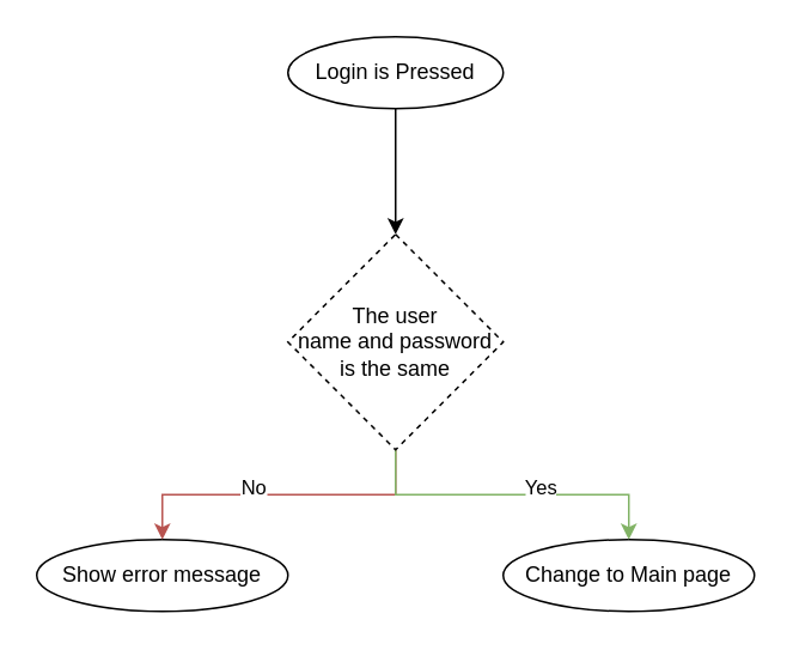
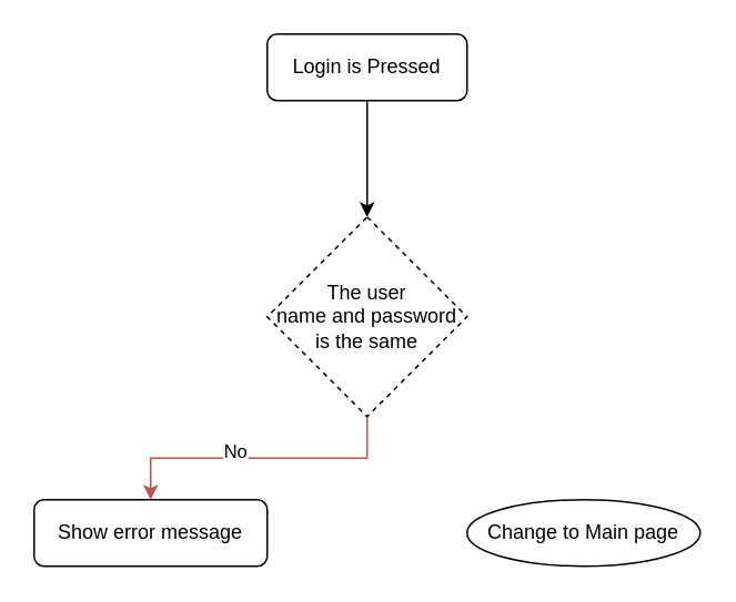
  <mxCell id="0" />
  <mxCell id="1" parent="0" />
  <mxCell id="2" style="edgeStyle=orthogonalEdgeStyle;rounded=0;orthogonalLoop=1;jettySize=auto;html=1;" edge="1" parent="1" source="3" target="10"><mxGeometry relative="1" as="geometry" /></mxCell>
- <mxCell id="3" value="Login is Pressed" style="ellipse;whiteSpace=wrap;html=1;" vertex="1" parent="1"><mxGeometry x="160" y="20" width="120" height="40" as="geometry" /></mxCell>
+ <mxCell id="3" value="Login is Pressed" style="whiteSpace=wrap;html=1;rounded=1;" vertex="1" parent="1"><mxGeometry x="160" y="20" width="120" height="40" as="geometry" /></mxCell>
  <mxCell id="4" value="&lt;div&gt;Change to Main page&lt;/div&gt;" style="ellipse;whiteSpace=wrap;html=1;" vertex="1" parent="1"><mxGeometry x="280" y="300" width="140" height="40" as="geometry" /></mxCell>
- <mxCell id="5" value="Show error message" style="ellipse;whiteSpace=wrap;html=1;" vertex="1" parent="1"><mxGeometry x="20" y="300" width="140" height="40" as="geometry" /></mxCell>
+ <mxCell id="5" value="Show error message" style="whiteSpace=wrap;html=1;rounded=1;" vertex="1" parent="1"><mxGeometry x="20" y="300" width="140" height="40" as="geometry" /></mxCell>
  <mxCell id="6" style="edgeStyle=orthogonalEdgeStyle;rounded=0;orthogonalLoop=1;jettySize=auto;html=1;fillColor=#f8cecc;strokeColor=#b85450;" edge="1" parent="1" source="10" target="5"><mxGeometry relative="1" as="geometry" /></mxCell>
  <mxCell id="7" value="No" style="edgeLabel;html=1;align=center;verticalAlign=middle;resizable=0;points=[];" vertex="1" connectable="0" parent="6"><mxGeometry x="0.011" relative="1" as="geometry"><mxPoint x="-14" y="-5" as="offset" /></mxGeometry></mxCell>
- <mxCell id="8" style="edgeStyle=orthogonalEdgeStyle;rounded=0;orthogonalLoop=1;jettySize=auto;html=1;fillColor=#d5e8d4;strokeColor=#82b366;" edge="1" parent="1" source="10" target="4"><mxGeometry relative="1" as="geometry" /></mxCell>
- <mxCell id="9" value="Yes" style="edgeLabel;html=1;align=center;verticalAlign=middle;resizable=0;points=[];" vertex="1" connectable="0" parent="8"><mxGeometry x="0.211" y="3" relative="1" as="geometry"><mxPoint x="-4" y="-2" as="offset" /></mxGeometry></mxCell>
  <mxCell id="10" value="&lt;div&gt;The user&lt;/div&gt;&lt;div&gt;name and password is the same&lt;/div&gt;" style="rhombus;whiteSpace=wrap;html=1;dashed=1;" vertex="1" parent="1"><mxGeometry x="160" y="130" width="120" height="120" as="geometry" /></mxCell>
